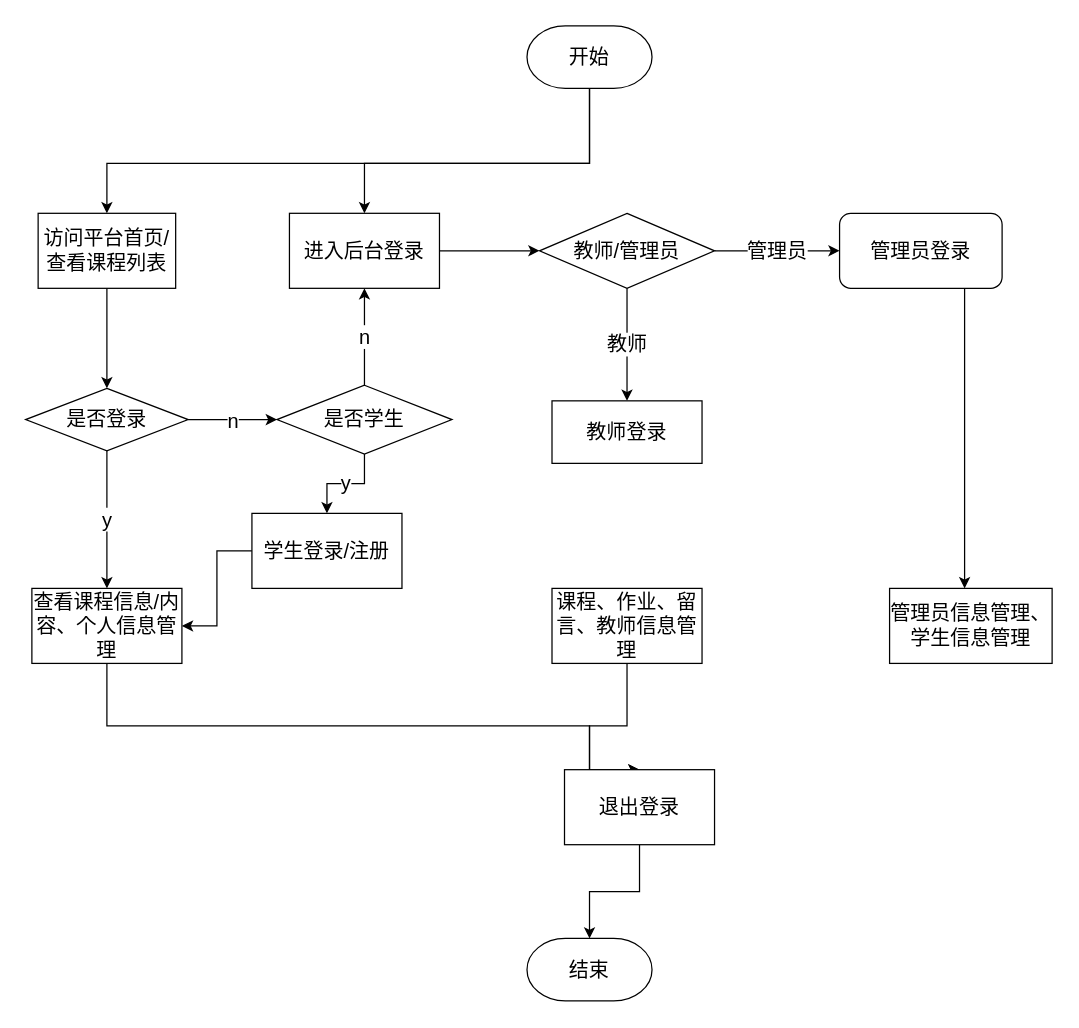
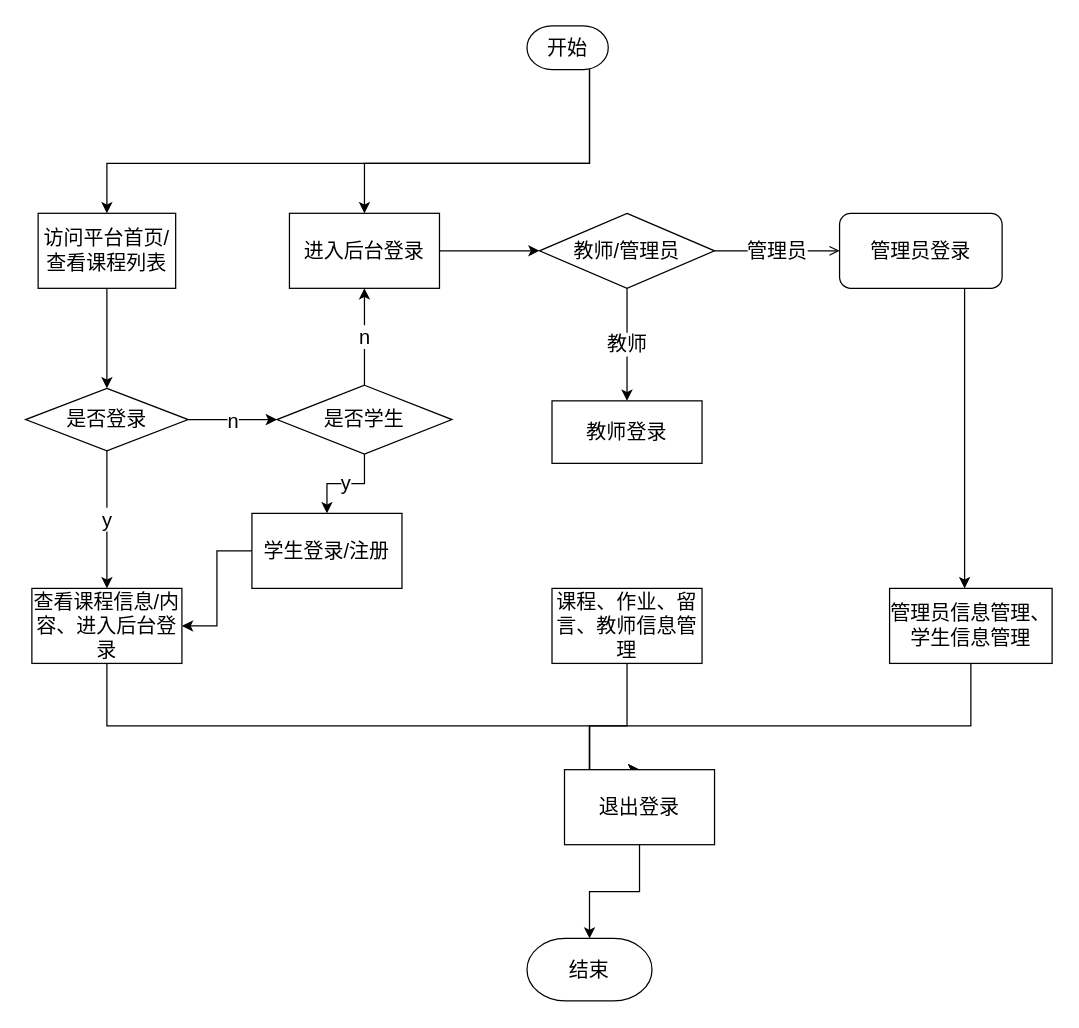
  <mxCell id="0" />
  <mxCell id="1" parent="0" />
  <mxCell id="2" style="edgeStyle=orthogonalEdgeStyle;rounded=0;orthogonalLoop=1;jettySize=auto;html=1;fontSize=16;" edge="1" parent="1" source="4"><mxGeometry relative="1" as="geometry"><mxPoint x="85" y="170" as="targetPoint" /><Array as="points"><mxPoint x="471" y="130" /><mxPoint x="85" y="130" /></Array></mxGeometry></mxCell>
  <mxCell id="3" style="edgeStyle=orthogonalEdgeStyle;rounded=0;orthogonalLoop=1;jettySize=auto;html=1;entryX=0.5;entryY=0;entryDx=0;entryDy=0;fontSize=16;" edge="1" parent="1" source="4" target="18"><mxGeometry relative="1" as="geometry"><Array as="points"><mxPoint x="471" y="130" /><mxPoint x="291" y="130" /></Array></mxGeometry></mxCell>
- <mxCell id="4" value="开始" style="strokeWidth=1;html=1;shape=mxgraph.flowchart.terminator;whiteSpace=wrap;fontSize=16;" vertex="1" parent="1"><mxGeometry x="421" y="20" width="100" height="50" as="geometry" /></mxCell>
+ <mxCell id="4" value="开始" style="strokeWidth=1;html=1;shape=mxgraph.flowchart.terminator;whiteSpace=wrap;fontSize=16;" vertex="1" parent="1"><mxGeometry x="421" y="20" width="65" height="35" as="geometry" /></mxCell>
  <mxCell id="5" style="edgeStyle=orthogonalEdgeStyle;rounded=0;orthogonalLoop=1;jettySize=auto;html=1;fontSize=16;" edge="1" parent="1" source="6"><mxGeometry relative="1" as="geometry"><mxPoint x="85" y="310" as="targetPoint" /></mxGeometry></mxCell>
  <mxCell id="6" value="访问平台首页/查看课程列表" style="rounded=0;whiteSpace=wrap;html=1;fontSize=16;strokeWidth=1;" vertex="1" parent="1"><mxGeometry x="30" y="170" width="110" height="60" as="geometry" /></mxCell>
  <mxCell id="7" value="y" style="edgeStyle=orthogonalEdgeStyle;rounded=0;orthogonalLoop=1;jettySize=auto;html=1;fontSize=16;entryX=0.5;entryY=0;entryDx=0;entryDy=0;" edge="1" parent="1" source="9" target="11"><mxGeometry relative="1" as="geometry"><mxPoint x="85" y="450" as="targetPoint" /></mxGeometry></mxCell>
  <mxCell id="8" value="n" style="edgeStyle=orthogonalEdgeStyle;rounded=0;orthogonalLoop=1;jettySize=auto;html=1;fontSize=16;" edge="1" parent="1" source="9"><mxGeometry relative="1" as="geometry"><mxPoint x="221" y="335" as="targetPoint" /></mxGeometry></mxCell>
  <mxCell id="9" value="是否登录" style="rhombus;whiteSpace=wrap;html=1;fontSize=16;strokeWidth=1;" vertex="1" parent="1"><mxGeometry x="20" y="310" width="130" height="50" as="geometry" /></mxCell>
  <mxCell id="10" style="edgeStyle=orthogonalEdgeStyle;rounded=0;orthogonalLoop=1;jettySize=auto;html=1;fontSize=16;entryX=0.5;entryY=0;entryDx=0;entryDy=0;" edge="1" parent="1" source="11" target="31"><mxGeometry relative="1" as="geometry"><mxPoint x="85" y="630" as="targetPoint" /><Array as="points"><mxPoint x="85" y="580" /><mxPoint x="471" y="580" /></Array></mxGeometry></mxCell>
- <mxCell id="11" value="查看课程信息/内容、个人信息管理" style="rounded=0;whiteSpace=wrap;html=1;fontSize=16;strokeWidth=1;" vertex="1" parent="1"><mxGeometry x="25" y="470" width="120" height="60" as="geometry" /></mxCell>
+ <mxCell id="11" value="查看课程信息/内容、进入后台登录" style="rounded=0;whiteSpace=wrap;html=1;fontSize=16;strokeWidth=1;" vertex="1" parent="1"><mxGeometry x="25" y="470" width="120" height="60" as="geometry" /></mxCell>
  <mxCell id="12" style="edgeStyle=orthogonalEdgeStyle;rounded=0;orthogonalLoop=1;jettySize=auto;html=1;fontSize=16;" edge="1" parent="1" source="13" target="11"><mxGeometry relative="1" as="geometry" /></mxCell>
  <mxCell id="13" value="学生登录/注册" style="rounded=0;whiteSpace=wrap;html=1;fontSize=16;strokeWidth=1;" vertex="1" parent="1"><mxGeometry x="201" y="410" width="120" height="60" as="geometry" /></mxCell>
  <mxCell id="14" value="y" style="edgeStyle=orthogonalEdgeStyle;rounded=0;orthogonalLoop=1;jettySize=auto;html=1;entryX=0.5;entryY=0;entryDx=0;entryDy=0;fontSize=16;" edge="1" parent="1" source="16" target="13"><mxGeometry relative="1" as="geometry" /></mxCell>
  <mxCell id="15" value="n" style="edgeStyle=orthogonalEdgeStyle;rounded=0;orthogonalLoop=1;jettySize=auto;html=1;fontSize=16;" edge="1" parent="1" source="16" target="18"><mxGeometry relative="1" as="geometry"><mxPoint x="441" y="335" as="targetPoint" /></mxGeometry></mxCell>
  <mxCell id="16" value="是否学生" style="rhombus;whiteSpace=wrap;html=1;fontSize=16;strokeWidth=1;" vertex="1" parent="1"><mxGeometry x="221" y="307.5" width="140" height="55" as="geometry" /></mxCell>
  <mxCell id="17" style="edgeStyle=orthogonalEdgeStyle;rounded=0;orthogonalLoop=1;jettySize=auto;html=1;fontSize=16;" edge="1" parent="1" source="18"><mxGeometry relative="1" as="geometry"><mxPoint x="431" y="200" as="targetPoint" /></mxGeometry></mxCell>
  <mxCell id="18" value="进入后台登录" style="rounded=0;whiteSpace=wrap;html=1;fontSize=16;strokeWidth=1;" vertex="1" parent="1"><mxGeometry x="231" y="170" width="120" height="60" as="geometry" /></mxCell>
  <mxCell id="19" value="教师" style="edgeStyle=orthogonalEdgeStyle;rounded=0;orthogonalLoop=1;jettySize=auto;html=1;fontSize=16;" edge="1" parent="1" source="21"><mxGeometry relative="1" as="geometry"><mxPoint x="501" y="320" as="targetPoint" /></mxGeometry></mxCell>
- <mxCell id="20" value="管理员" style="edgeStyle=orthogonalEdgeStyle;rounded=0;orthogonalLoop=1;jettySize=auto;html=1;fontSize=16;" edge="1" parent="1" source="21" target="24"><mxGeometry relative="1" as="geometry"><mxPoint x="671" y="200" as="targetPoint" /></mxGeometry></mxCell>
+ <mxCell id="20" value="管理员" style="edgeStyle=orthogonalEdgeStyle;rounded=0;orthogonalLoop=1;jettySize=auto;html=1;fontSize=16;endArrow=open;" edge="1" parent="1" source="21" target="24"><mxGeometry relative="1" as="geometry"><mxPoint x="671" y="200" as="targetPoint" /></mxGeometry></mxCell>
  <mxCell id="21" value="教师/管理员" style="rhombus;whiteSpace=wrap;html=1;fontSize=16;strokeWidth=1;" vertex="1" parent="1"><mxGeometry x="431" y="170" width="140" height="60" as="geometry" /></mxCell>
  <mxCell id="22" value="教师登录" style="rounded=0;whiteSpace=wrap;html=1;fontSize=16;strokeWidth=1;" vertex="1" parent="1"><mxGeometry x="441" y="320" width="120" height="50" as="geometry" /></mxCell>
  <mxCell id="23" style="edgeStyle=orthogonalEdgeStyle;rounded=0;orthogonalLoop=1;jettySize=auto;html=1;fontSize=16;" edge="1" parent="1" source="24" target="28"><mxGeometry relative="1" as="geometry"><mxPoint x="731" y="310" as="targetPoint" /><Array as="points"><mxPoint x="771" y="290" /><mxPoint x="771" y="290" /></Array></mxGeometry></mxCell>
  <mxCell id="24" value="管理员登录" style="whiteSpace=wrap;html=1;fontSize=16;strokeWidth=1;rounded=1;" vertex="1" parent="1"><mxGeometry x="671" y="170" width="130" height="60" as="geometry" /></mxCell>
  <mxCell id="25" style="edgeStyle=orthogonalEdgeStyle;rounded=0;orthogonalLoop=1;jettySize=auto;html=1;entryX=0.5;entryY=0;entryDx=0;entryDy=0;fontSize=16;" edge="1" parent="1" source="26" target="31"><mxGeometry relative="1" as="geometry"><Array as="points"><mxPoint x="501" y="580" /><mxPoint x="471" y="580" /></Array></mxGeometry></mxCell>
  <mxCell id="26" value="课程、作业、留言、教师信息管理" style="rounded=0;whiteSpace=wrap;html=1;fontSize=16;strokeWidth=1;" vertex="1" parent="1"><mxGeometry x="441" y="470" width="120" height="60" as="geometry" /></mxCell>
+ <mxCell id="27" style="edgeStyle=orthogonalEdgeStyle;rounded=0;orthogonalLoop=1;jettySize=auto;html=1;entryX=0.5;entryY=0;entryDx=0;entryDy=0;fontSize=16;" edge="1" parent="1" source="28" target="31"><mxGeometry relative="1" as="geometry"><Array as="points"><mxPoint x="776" y="580" /><mxPoint x="471" y="580" /></Array></mxGeometry></mxCell>
  <mxCell id="28" value="管理员信息管理、学生信息管理" style="rounded=0;whiteSpace=wrap;html=1;fontSize=16;strokeWidth=1;" vertex="1" parent="1"><mxGeometry x="711" y="470" width="130" height="60" as="geometry" /></mxCell>
  <mxCell id="29" value="结束" style="strokeWidth=1;html=1;shape=mxgraph.flowchart.terminator;whiteSpace=wrap;fontSize=16;" vertex="1" parent="1"><mxGeometry x="421" y="750" width="100" height="50" as="geometry" /></mxCell>
  <mxCell id="30" style="edgeStyle=orthogonalEdgeStyle;rounded=0;orthogonalLoop=1;jettySize=auto;html=1;fontSize=16;" edge="1" parent="1" source="31" target="29"><mxGeometry relative="1" as="geometry" /></mxCell>
  <mxCell id="31" value="退出登录" style="rounded=0;whiteSpace=wrap;html=1;fontSize=16;strokeWidth=1;" vertex="1" parent="1"><mxGeometry x="451" y="615" width="120" height="60" as="geometry" /></mxCell>
